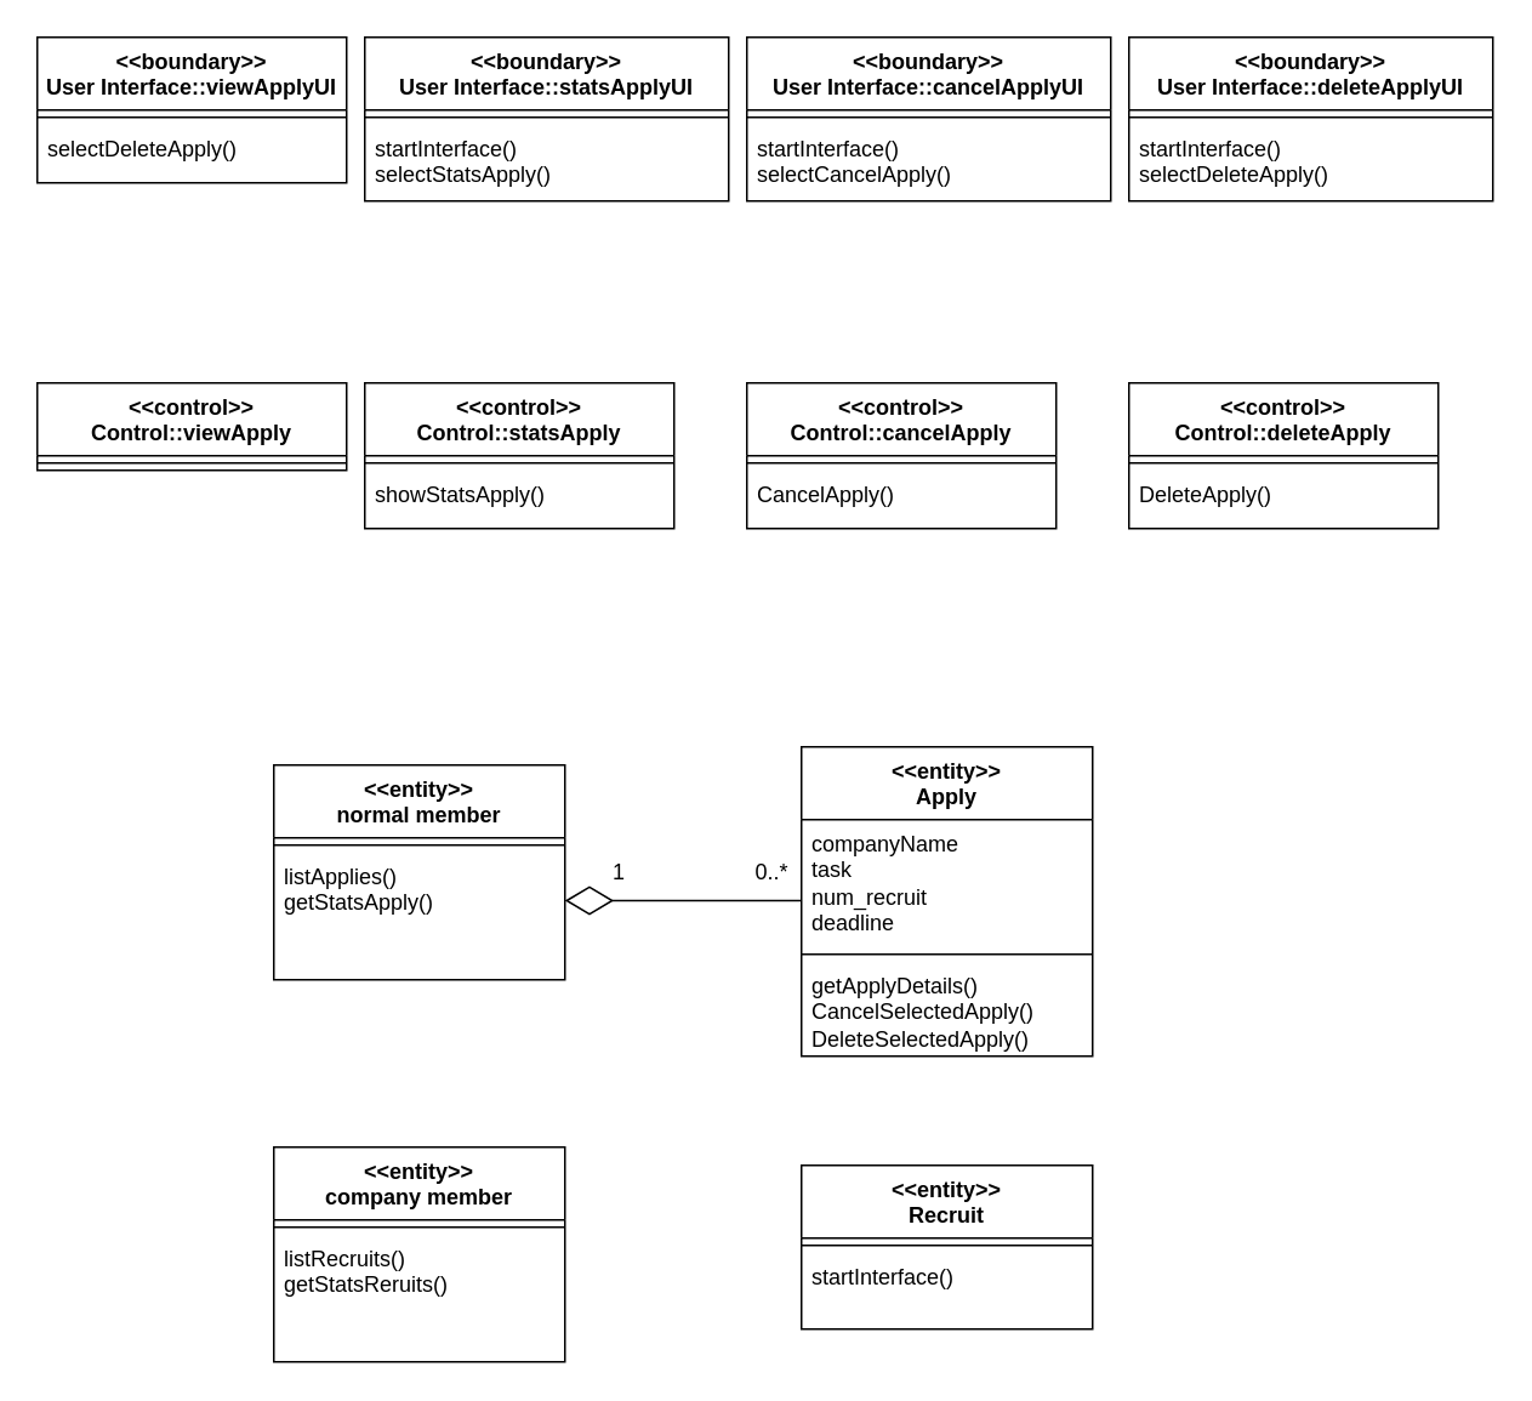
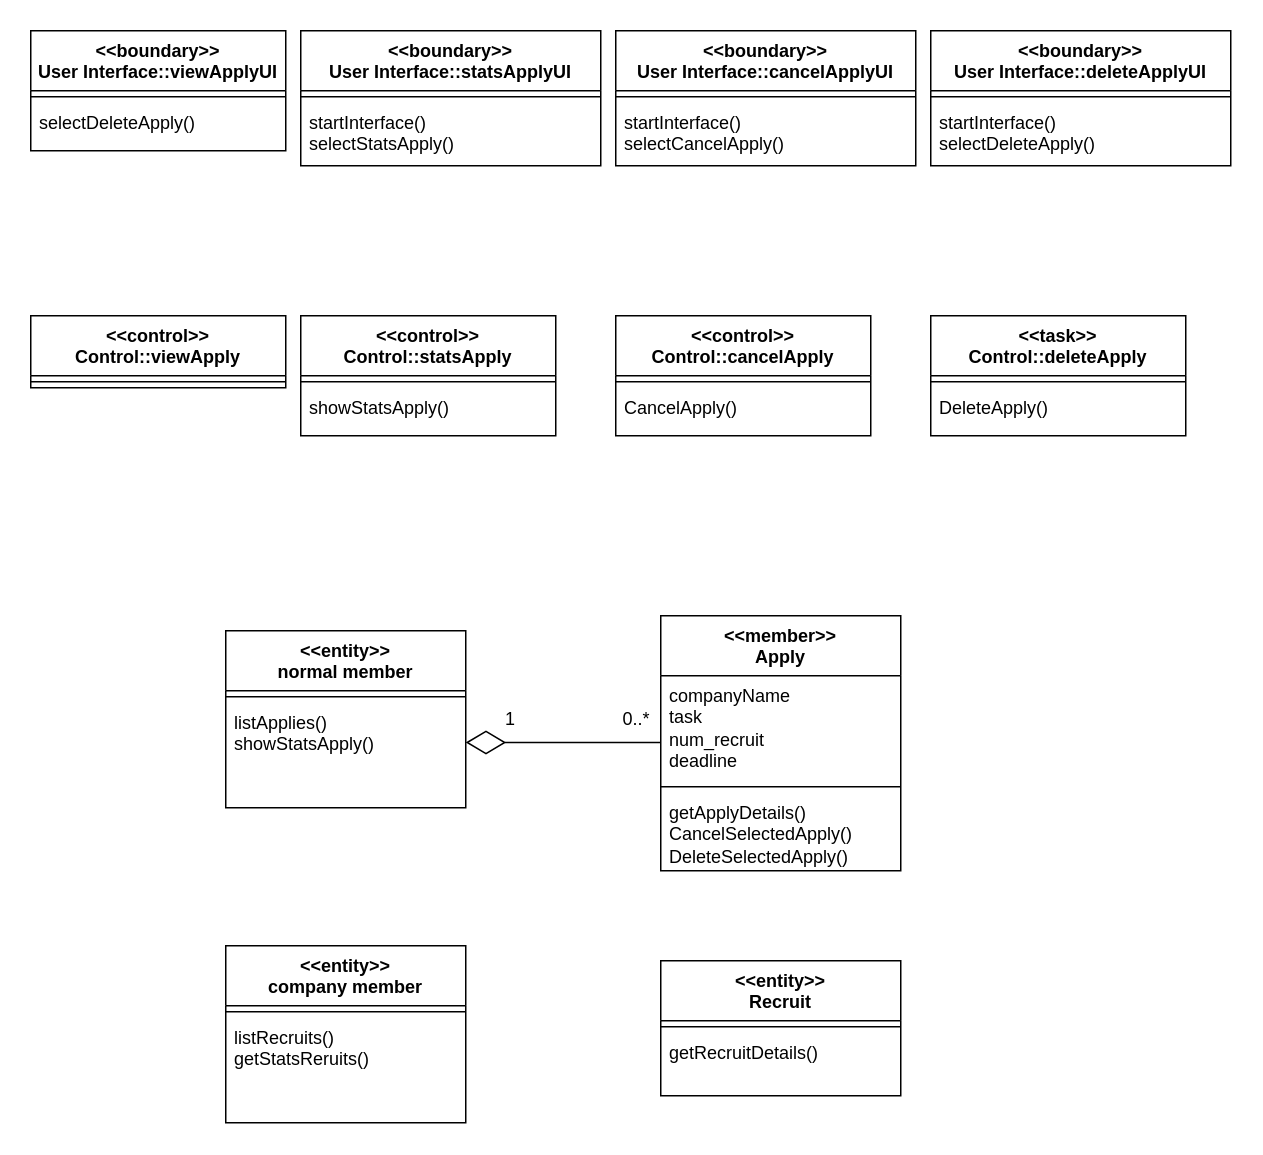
  <mxCell id="0" />
  <mxCell id="1" parent="0" />
  <mxCell id="2" value="&amp;lt;&amp;lt;entity&amp;gt;&amp;gt;&lt;br&gt;normal member" style="swimlane;fontStyle=1;align=center;verticalAlign=top;childLayout=stackLayout;horizontal=1;startSize=40;horizontalStack=0;resizeParent=1;resizeParentMax=0;resizeLast=0;collapsible=1;marginBottom=0;whiteSpace=wrap;html=1;" parent="1" vertex="1"><mxGeometry x="150" y="420" width="160" height="118" as="geometry"><mxRectangle x="70" y="230" width="140" height="60" as="alternateBounds" /></mxGeometry></mxCell>
  <mxCell id="3" value="" style="line;strokeWidth=1;fillColor=none;align=left;verticalAlign=middle;spacingTop=-1;spacingLeft=3;spacingRight=3;rotatable=0;labelPosition=right;points=[];portConstraint=eastwest;strokeColor=inherit;" parent="2" vertex="1"><mxGeometry y="40" width="160" height="8" as="geometry" /></mxCell>
- <mxCell id="4" value="listApplies()&lt;br&gt;getStatsApply()" style="text;strokeColor=none;fillColor=none;align=left;verticalAlign=top;spacingLeft=4;spacingRight=4;overflow=hidden;rotatable=0;points=[[0,0.5],[1,0.5]];portConstraint=eastwest;whiteSpace=wrap;html=1;" parent="2" vertex="1"><mxGeometry y="48" width="160" height="70" as="geometry" /></mxCell>
- <mxCell id="5" value="&amp;lt;&amp;lt;entity&amp;gt;&amp;gt;&lt;br&gt;Apply" style="swimlane;fontStyle=1;align=center;verticalAlign=top;childLayout=stackLayout;horizontal=1;startSize=40;horizontalStack=0;resizeParent=1;resizeParentMax=0;resizeLast=0;collapsible=1;marginBottom=0;whiteSpace=wrap;html=1;" parent="1" vertex="1"><mxGeometry x="440" y="410" width="160" height="170" as="geometry"><mxRectangle x="70" y="230" width="140" height="60" as="alternateBounds" /></mxGeometry></mxCell>
+ <mxCell id="4" value="listApplies()&lt;br&gt;showStatsApply()" style="text;strokeColor=none;fillColor=none;align=left;verticalAlign=top;spacingLeft=4;spacingRight=4;overflow=hidden;rotatable=0;points=[[0,0.5],[1,0.5]];portConstraint=eastwest;whiteSpace=wrap;html=1;" parent="2" vertex="1"><mxGeometry y="48" width="160" height="70" as="geometry" /></mxCell>
+ <mxCell id="5" value="&amp;lt;&amp;lt;member&amp;gt;&amp;gt;&lt;br&gt;Apply" style="swimlane;fontStyle=1;align=center;verticalAlign=top;childLayout=stackLayout;horizontal=1;startSize=40;horizontalStack=0;resizeParent=1;resizeParentMax=0;resizeLast=0;collapsible=1;marginBottom=0;whiteSpace=wrap;html=1;" parent="1" vertex="1"><mxGeometry x="440" y="410" width="160" height="170" as="geometry"><mxRectangle x="70" y="230" width="140" height="60" as="alternateBounds" /></mxGeometry></mxCell>
  <mxCell id="6" value="companyName&lt;br&gt;task&lt;br&gt;num_recruit&lt;br&gt;deadline" style="text;strokeColor=none;fillColor=none;align=left;verticalAlign=top;spacingLeft=4;spacingRight=4;overflow=hidden;rotatable=0;points=[[0,0.5],[1,0.5]];portConstraint=eastwest;whiteSpace=wrap;html=1;" parent="5" vertex="1"><mxGeometry y="40" width="160" height="70" as="geometry" /></mxCell>
  <mxCell id="7" value="" style="line;strokeWidth=1;fillColor=none;align=left;verticalAlign=middle;spacingTop=-1;spacingLeft=3;spacingRight=3;rotatable=0;labelPosition=right;points=[];portConstraint=eastwest;strokeColor=inherit;" parent="5" vertex="1"><mxGeometry y="110" width="160" height="8" as="geometry" /></mxCell>
  <mxCell id="8" value="getApplyDetails()&lt;br&gt;CancelSelectedApply()&lt;br&gt;DeleteSelectedApply()" style="text;strokeColor=none;fillColor=none;align=left;verticalAlign=top;spacingLeft=4;spacingRight=4;overflow=hidden;rotatable=0;points=[[0,0.5],[1,0.5]];portConstraint=eastwest;whiteSpace=wrap;html=1;" parent="5" vertex="1"><mxGeometry y="118" width="160" height="52" as="geometry" /></mxCell>
  <mxCell id="9" value="&amp;lt;&amp;lt;boundary&amp;gt;&amp;gt;&lt;br&gt;User Interface::viewApplyUI" style="swimlane;fontStyle=1;align=center;verticalAlign=top;childLayout=stackLayout;horizontal=1;startSize=40;horizontalStack=0;resizeParent=1;resizeParentMax=0;resizeLast=0;collapsible=1;marginBottom=0;whiteSpace=wrap;html=1;" parent="1" vertex="1"><mxGeometry x="20" y="20" width="170" height="80" as="geometry"><mxRectangle x="70" y="230" width="140" height="60" as="alternateBounds" /></mxGeometry></mxCell>
  <mxCell id="10" value="" style="line;strokeWidth=1;fillColor=none;align=left;verticalAlign=middle;spacingTop=-1;spacingLeft=3;spacingRight=3;rotatable=0;labelPosition=right;points=[];portConstraint=eastwest;strokeColor=inherit;" parent="9" vertex="1"><mxGeometry y="40" width="170" height="8" as="geometry" /></mxCell>
  <mxCell id="11" value="selectDeleteApply()" style="text;strokeColor=none;fillColor=none;align=left;verticalAlign=top;spacingLeft=4;spacingRight=4;overflow=hidden;rotatable=0;points=[[0,0.5],[1,0.5]];portConstraint=eastwest;whiteSpace=wrap;html=1;" parent="9" vertex="1"><mxGeometry y="48" width="170" height="32" as="geometry" /></mxCell>
  <mxCell id="12" value="&amp;lt;&amp;lt;boundary&amp;gt;&amp;gt;&lt;br&gt;User Interface::cancelApplyUI" style="swimlane;fontStyle=1;align=center;verticalAlign=top;childLayout=stackLayout;horizontal=1;startSize=40;horizontalStack=0;resizeParent=1;resizeParentMax=0;resizeLast=0;collapsible=1;marginBottom=0;whiteSpace=wrap;html=1;" parent="1" vertex="1"><mxGeometry x="410" y="20" width="200" height="90" as="geometry"><mxRectangle x="70" y="230" width="140" height="60" as="alternateBounds" /></mxGeometry></mxCell>
  <mxCell id="13" value="" style="line;strokeWidth=1;fillColor=none;align=left;verticalAlign=middle;spacingTop=-1;spacingLeft=3;spacingRight=3;rotatable=0;labelPosition=right;points=[];portConstraint=eastwest;strokeColor=inherit;" parent="12" vertex="1"><mxGeometry y="40" width="200" height="8" as="geometry" /></mxCell>
  <mxCell id="14" value="startInterface()&lt;br&gt;selectCancelApply()" style="text;strokeColor=none;fillColor=none;align=left;verticalAlign=top;spacingLeft=4;spacingRight=4;overflow=hidden;rotatable=0;points=[[0,0.5],[1,0.5]];portConstraint=eastwest;whiteSpace=wrap;html=1;" parent="12" vertex="1"><mxGeometry y="48" width="200" height="42" as="geometry" /></mxCell>
  <mxCell id="15" value="&amp;lt;&amp;lt;boundary&amp;gt;&amp;gt;&lt;br&gt;User Interface::deleteApplyUI" style="swimlane;fontStyle=1;align=center;verticalAlign=top;childLayout=stackLayout;horizontal=1;startSize=40;horizontalStack=0;resizeParent=1;resizeParentMax=0;resizeLast=0;collapsible=1;marginBottom=0;whiteSpace=wrap;html=1;" parent="1" vertex="1"><mxGeometry x="620" y="20" width="200" height="90" as="geometry"><mxRectangle x="70" y="230" width="140" height="60" as="alternateBounds" /></mxGeometry></mxCell>
  <mxCell id="16" value="" style="line;strokeWidth=1;fillColor=none;align=left;verticalAlign=middle;spacingTop=-1;spacingLeft=3;spacingRight=3;rotatable=0;labelPosition=right;points=[];portConstraint=eastwest;strokeColor=inherit;" parent="15" vertex="1"><mxGeometry y="40" width="200" height="8" as="geometry" /></mxCell>
  <mxCell id="17" value="startInterface()&lt;br&gt;selectDeleteApply()" style="text;strokeColor=none;fillColor=none;align=left;verticalAlign=top;spacingLeft=4;spacingRight=4;overflow=hidden;rotatable=0;points=[[0,0.5],[1,0.5]];portConstraint=eastwest;whiteSpace=wrap;html=1;" parent="15" vertex="1"><mxGeometry y="48" width="200" height="42" as="geometry" /></mxCell>
  <mxCell id="18" value="&amp;lt;&amp;lt;boundary&amp;gt;&amp;gt;&lt;br&gt;User Interface::statsApplyUI" style="swimlane;fontStyle=1;align=center;verticalAlign=top;childLayout=stackLayout;horizontal=1;startSize=40;horizontalStack=0;resizeParent=1;resizeParentMax=0;resizeLast=0;collapsible=1;marginBottom=0;whiteSpace=wrap;html=1;" parent="1" vertex="1"><mxGeometry x="200" y="20" width="200" height="90" as="geometry"><mxRectangle x="70" y="230" width="140" height="60" as="alternateBounds" /></mxGeometry></mxCell>
  <mxCell id="19" value="" style="line;strokeWidth=1;fillColor=none;align=left;verticalAlign=middle;spacingTop=-1;spacingLeft=3;spacingRight=3;rotatable=0;labelPosition=right;points=[];portConstraint=eastwest;strokeColor=inherit;" parent="18" vertex="1"><mxGeometry y="40" width="200" height="8" as="geometry" /></mxCell>
  <mxCell id="20" value="startInterface()&lt;br&gt;selectStatsApply()" style="text;strokeColor=none;fillColor=none;align=left;verticalAlign=top;spacingLeft=4;spacingRight=4;overflow=hidden;rotatable=0;points=[[0,0.5],[1,0.5]];portConstraint=eastwest;whiteSpace=wrap;html=1;" parent="18" vertex="1"><mxGeometry y="48" width="200" height="42" as="geometry" /></mxCell>
  <mxCell id="21" value="&amp;lt;&amp;lt;control&amp;gt;&amp;gt;&lt;br&gt;Control::viewApply" style="swimlane;fontStyle=1;align=center;verticalAlign=top;childLayout=stackLayout;horizontal=1;startSize=40;horizontalStack=0;resizeParent=1;resizeParentMax=0;resizeLast=0;collapsible=1;marginBottom=0;whiteSpace=wrap;html=1;" parent="1" vertex="1"><mxGeometry x="20" y="210" width="170" height="48" as="geometry"><mxRectangle x="70" y="230" width="140" height="60" as="alternateBounds" /></mxGeometry></mxCell>
  <mxCell id="22" value="" style="line;strokeWidth=1;fillColor=none;align=left;verticalAlign=middle;spacingTop=-1;spacingLeft=3;spacingRight=3;rotatable=0;labelPosition=right;points=[];portConstraint=eastwest;strokeColor=inherit;" parent="21" vertex="1"><mxGeometry y="40" width="170" height="8" as="geometry" /></mxCell>
  <mxCell id="23" value="&amp;lt;&amp;lt;control&amp;gt;&amp;gt;&lt;br&gt;Control::cancelApply" style="swimlane;fontStyle=1;align=center;verticalAlign=top;childLayout=stackLayout;horizontal=1;startSize=40;horizontalStack=0;resizeParent=1;resizeParentMax=0;resizeLast=0;collapsible=1;marginBottom=0;whiteSpace=wrap;html=1;" parent="1" vertex="1"><mxGeometry x="410" y="210" width="170" height="80" as="geometry"><mxRectangle x="70" y="230" width="140" height="60" as="alternateBounds" /></mxGeometry></mxCell>
  <mxCell id="24" value="" style="line;strokeWidth=1;fillColor=none;align=left;verticalAlign=middle;spacingTop=-1;spacingLeft=3;spacingRight=3;rotatable=0;labelPosition=right;points=[];portConstraint=eastwest;strokeColor=inherit;" parent="23" vertex="1"><mxGeometry y="40" width="170" height="8" as="geometry" /></mxCell>
  <mxCell id="25" value="CancelApply()" style="text;strokeColor=none;fillColor=none;align=left;verticalAlign=top;spacingLeft=4;spacingRight=4;overflow=hidden;rotatable=0;points=[[0,0.5],[1,0.5]];portConstraint=eastwest;whiteSpace=wrap;html=1;" parent="23" vertex="1"><mxGeometry y="48" width="170" height="32" as="geometry" /></mxCell>
- <mxCell id="26" value="&amp;lt;&amp;lt;control&amp;gt;&amp;gt;&lt;br&gt;Control::deleteApply" style="swimlane;fontStyle=1;align=center;verticalAlign=top;childLayout=stackLayout;horizontal=1;startSize=40;horizontalStack=0;resizeParent=1;resizeParentMax=0;resizeLast=0;collapsible=1;marginBottom=0;whiteSpace=wrap;html=1;" parent="1" vertex="1"><mxGeometry x="620" y="210" width="170" height="80" as="geometry"><mxRectangle x="70" y="230" width="140" height="60" as="alternateBounds" /></mxGeometry></mxCell>
+ <mxCell id="26" value="&amp;lt;&amp;lt;task&amp;gt;&amp;gt;&lt;br&gt;Control::deleteApply" style="swimlane;fontStyle=1;align=center;verticalAlign=top;childLayout=stackLayout;horizontal=1;startSize=40;horizontalStack=0;resizeParent=1;resizeParentMax=0;resizeLast=0;collapsible=1;marginBottom=0;whiteSpace=wrap;html=1;" parent="1" vertex="1"><mxGeometry x="620" y="210" width="170" height="80" as="geometry"><mxRectangle x="70" y="230" width="140" height="60" as="alternateBounds" /></mxGeometry></mxCell>
  <mxCell id="27" value="" style="line;strokeWidth=1;fillColor=none;align=left;verticalAlign=middle;spacingTop=-1;spacingLeft=3;spacingRight=3;rotatable=0;labelPosition=right;points=[];portConstraint=eastwest;strokeColor=inherit;" parent="26" vertex="1"><mxGeometry y="40" width="170" height="8" as="geometry" /></mxCell>
  <mxCell id="28" value="DeleteApply()" style="text;strokeColor=none;fillColor=none;align=left;verticalAlign=top;spacingLeft=4;spacingRight=4;overflow=hidden;rotatable=0;points=[[0,0.5],[1,0.5]];portConstraint=eastwest;whiteSpace=wrap;html=1;" parent="26" vertex="1"><mxGeometry y="48" width="170" height="32" as="geometry" /></mxCell>
  <mxCell id="29" value="&amp;lt;&amp;lt;control&amp;gt;&amp;gt;&lt;br&gt;Control::statsApply" style="swimlane;fontStyle=1;align=center;verticalAlign=top;childLayout=stackLayout;horizontal=1;startSize=40;horizontalStack=0;resizeParent=1;resizeParentMax=0;resizeLast=0;collapsible=1;marginBottom=0;whiteSpace=wrap;html=1;" parent="1" vertex="1"><mxGeometry x="200" y="210" width="170" height="80" as="geometry"><mxRectangle x="70" y="230" width="140" height="60" as="alternateBounds" /></mxGeometry></mxCell>
  <mxCell id="30" value="" style="line;strokeWidth=1;fillColor=none;align=left;verticalAlign=middle;spacingTop=-1;spacingLeft=3;spacingRight=3;rotatable=0;labelPosition=right;points=[];portConstraint=eastwest;strokeColor=inherit;" parent="29" vertex="1"><mxGeometry y="40" width="170" height="8" as="geometry" /></mxCell>
  <mxCell id="31" value="showStatsApply()" style="text;strokeColor=none;fillColor=none;align=left;verticalAlign=top;spacingLeft=4;spacingRight=4;overflow=hidden;rotatable=0;points=[[0,0.5],[1,0.5]];portConstraint=eastwest;whiteSpace=wrap;html=1;" parent="29" vertex="1"><mxGeometry y="48" width="170" height="32" as="geometry" /></mxCell>
  <mxCell id="32" value="1" style="text;html=1;strokeColor=none;fillColor=none;align=center;verticalAlign=middle;whiteSpace=wrap;rounded=0;" parent="1" vertex="1"><mxGeometry x="310" y="464" width="60" height="30" as="geometry" /></mxCell>
  <mxCell id="33" value="0..*" style="text;html=1;strokeColor=none;fillColor=none;align=center;verticalAlign=middle;whiteSpace=wrap;rounded=0;" parent="1" vertex="1"><mxGeometry x="394" y="464" width="60" height="30" as="geometry" /></mxCell>
  <mxCell id="34" value="&amp;lt;&amp;lt;entity&amp;gt;&amp;gt;&lt;br&gt;company member" style="swimlane;fontStyle=1;align=center;verticalAlign=top;childLayout=stackLayout;horizontal=1;startSize=40;horizontalStack=0;resizeParent=1;resizeParentMax=0;resizeLast=0;collapsible=1;marginBottom=0;whiteSpace=wrap;html=1;" parent="1" vertex="1"><mxGeometry x="150" y="630" width="160" height="118" as="geometry"><mxRectangle x="70" y="230" width="140" height="60" as="alternateBounds" /></mxGeometry></mxCell>
  <mxCell id="35" value="" style="line;strokeWidth=1;fillColor=none;align=left;verticalAlign=middle;spacingTop=-1;spacingLeft=3;spacingRight=3;rotatable=0;labelPosition=right;points=[];portConstraint=eastwest;strokeColor=inherit;" parent="34" vertex="1"><mxGeometry y="40" width="160" height="8" as="geometry" /></mxCell>
  <mxCell id="36" value="listRecruits()&lt;br&gt;getStatsReruits()" style="text;strokeColor=none;fillColor=none;align=left;verticalAlign=top;spacingLeft=4;spacingRight=4;overflow=hidden;rotatable=0;points=[[0,0.5],[1,0.5]];portConstraint=eastwest;whiteSpace=wrap;html=1;" parent="34" vertex="1"><mxGeometry y="48" width="160" height="70" as="geometry" /></mxCell>
  <mxCell id="37" value="&amp;lt;&amp;lt;entity&amp;gt;&amp;gt;&lt;br&gt;Recruit" style="swimlane;fontStyle=1;align=center;verticalAlign=top;childLayout=stackLayout;horizontal=1;startSize=40;horizontalStack=0;resizeParent=1;resizeParentMax=0;resizeLast=0;collapsible=1;marginBottom=0;whiteSpace=wrap;html=1;" parent="1" vertex="1"><mxGeometry x="440" y="640" width="160" height="90" as="geometry"><mxRectangle x="70" y="230" width="140" height="60" as="alternateBounds" /></mxGeometry></mxCell>
  <mxCell id="38" value="" style="line;strokeWidth=1;fillColor=none;align=left;verticalAlign=middle;spacingTop=-1;spacingLeft=3;spacingRight=3;rotatable=0;labelPosition=right;points=[];portConstraint=eastwest;strokeColor=inherit;" parent="37" vertex="1"><mxGeometry y="40" width="160" height="8" as="geometry" /></mxCell>
- <mxCell id="39" value="startInterface()" style="text;strokeColor=none;fillColor=none;align=left;verticalAlign=top;spacingLeft=4;spacingRight=4;overflow=hidden;rotatable=0;points=[[0,0.5],[1,0.5]];portConstraint=eastwest;whiteSpace=wrap;html=1;" parent="37" vertex="1"><mxGeometry y="48" width="160" height="42" as="geometry" /></mxCell>
+ <mxCell id="39" value="getRecruitDetails()" style="text;strokeColor=none;fillColor=none;align=left;verticalAlign=top;spacingLeft=4;spacingRight=4;overflow=hidden;rotatable=0;points=[[0,0.5],[1,0.5]];portConstraint=eastwest;whiteSpace=wrap;html=1;" parent="37" vertex="1"><mxGeometry y="48" width="160" height="42" as="geometry" /></mxCell>
  <mxCell id="40" value="" style="endArrow=diamondThin;endFill=0;endSize=24;html=1;rounded=0;" parent="1" edge="1"><mxGeometry width="160" relative="1" as="geometry"><mxPoint x="440" y="494.5" as="sourcePoint" /><mxPoint x="310" y="494.5" as="targetPoint" /></mxGeometry></mxCell>
